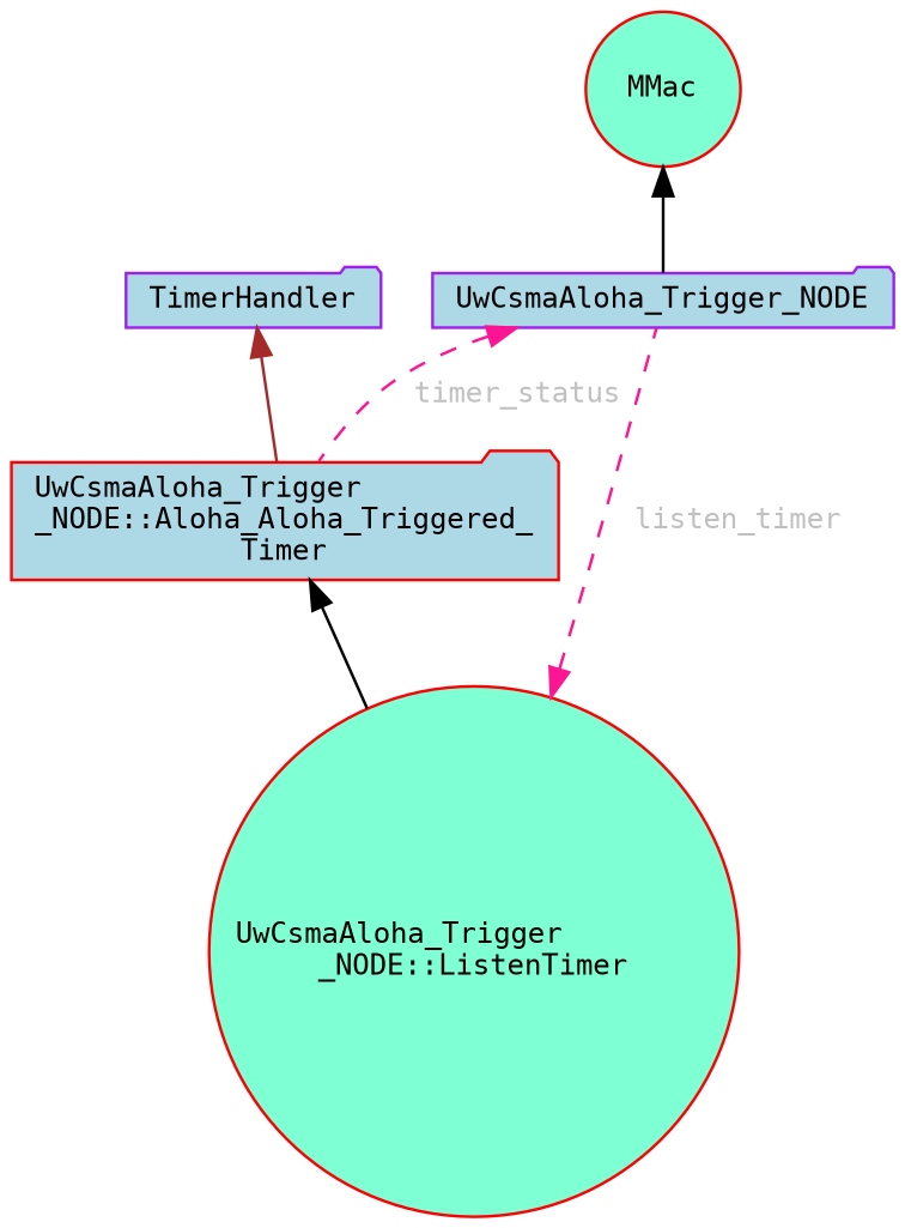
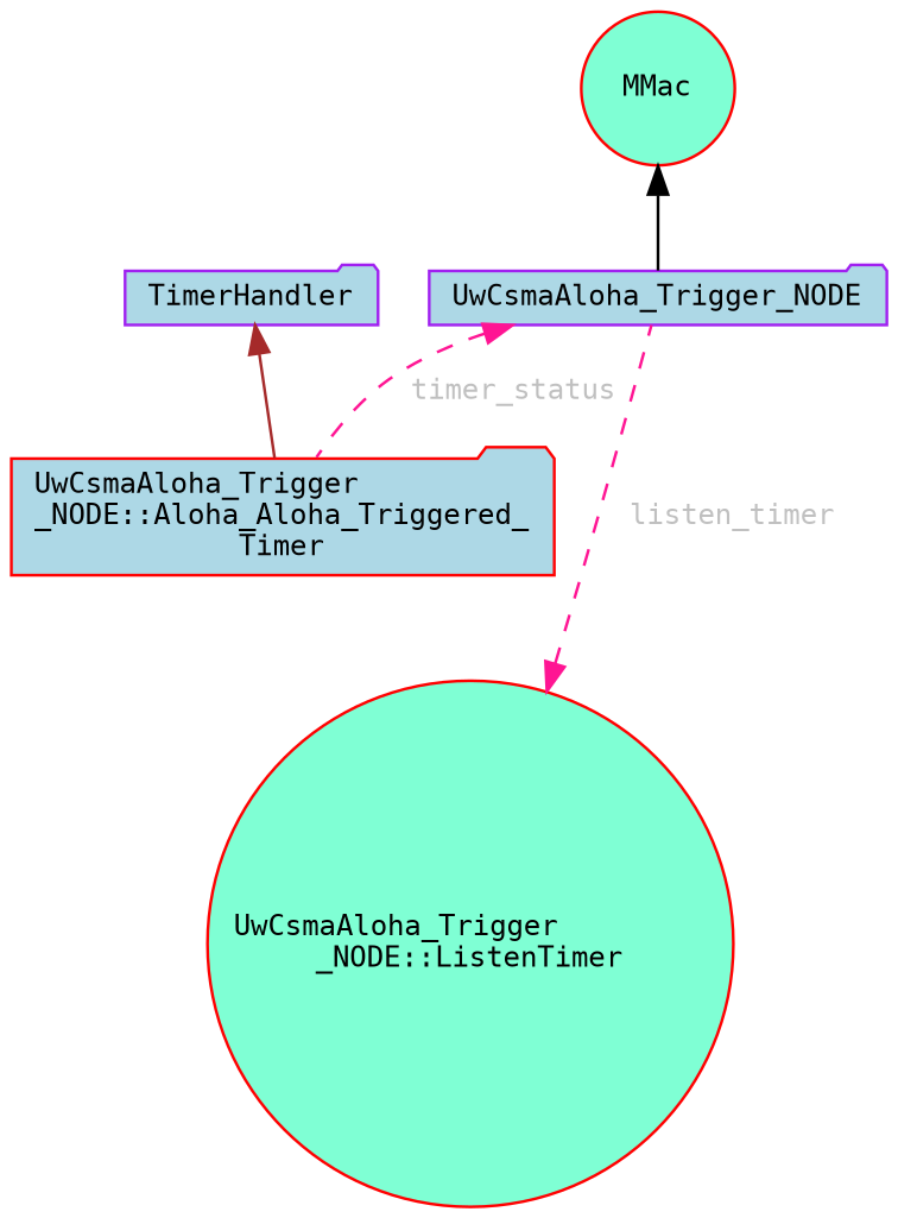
  digraph {
    fontname="DejaVu Sans Mono"
    node [color=red fillcolor=lightblue fontname="DejaVu Sans Mono" fontsize=10 shape=folder style=filled]
    edge [color=deeppink dir=back fontname="DejaVu Sans Mono" fontsize=10 labelfontname=Helvetica labelfontsize=10 style=solid]
    n1 [color=purple height=0.2 label=UwCsmaAloha_Trigger_NODE width=0.4]
    n2 [height=0.2 label="UwCsmaAloha_Trigger\l_NODE::Aloha_Aloha_Triggered_\lTimer" width=0.4]
    n3 [fillcolor=aquamarine height=0.2 label="UwCsmaAloha_Trigger\l_NODE::ListenTimer" shape=circle width=0.4]
    n4 [color=purple height=0.2 label=TimerHandler width=0.4]
    n5 [fillcolor=aquamarine height=0.2 label=MMac shape=circle width=0.4]
    n1 -> n2 [fontcolor=grey label=" timer_status" style=dashed]
-   n2 -> n3 [color=black]
    n3 -> n1 [fontcolor=grey label=" listen_timer" style=dashed]
    n4 -> n2 [color=brown]
    n5 -> n1 [color=black]
  }
